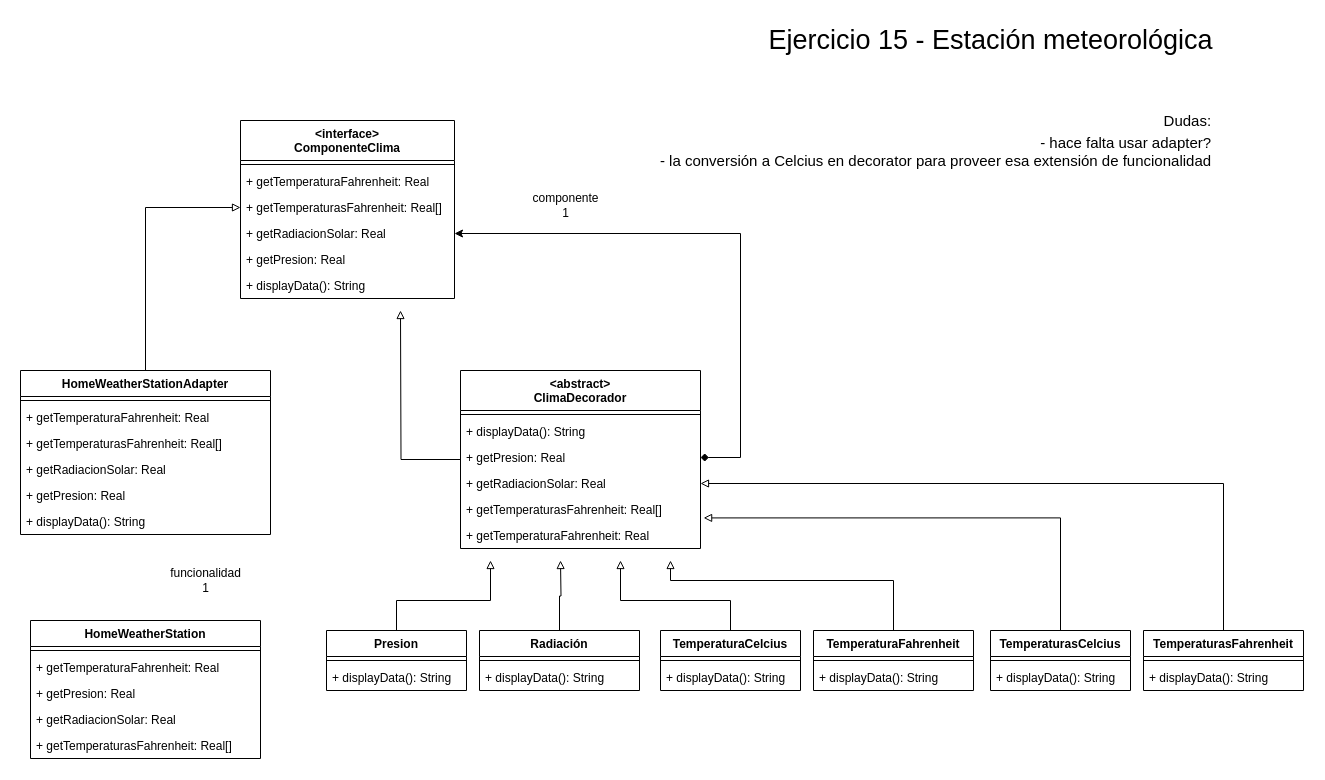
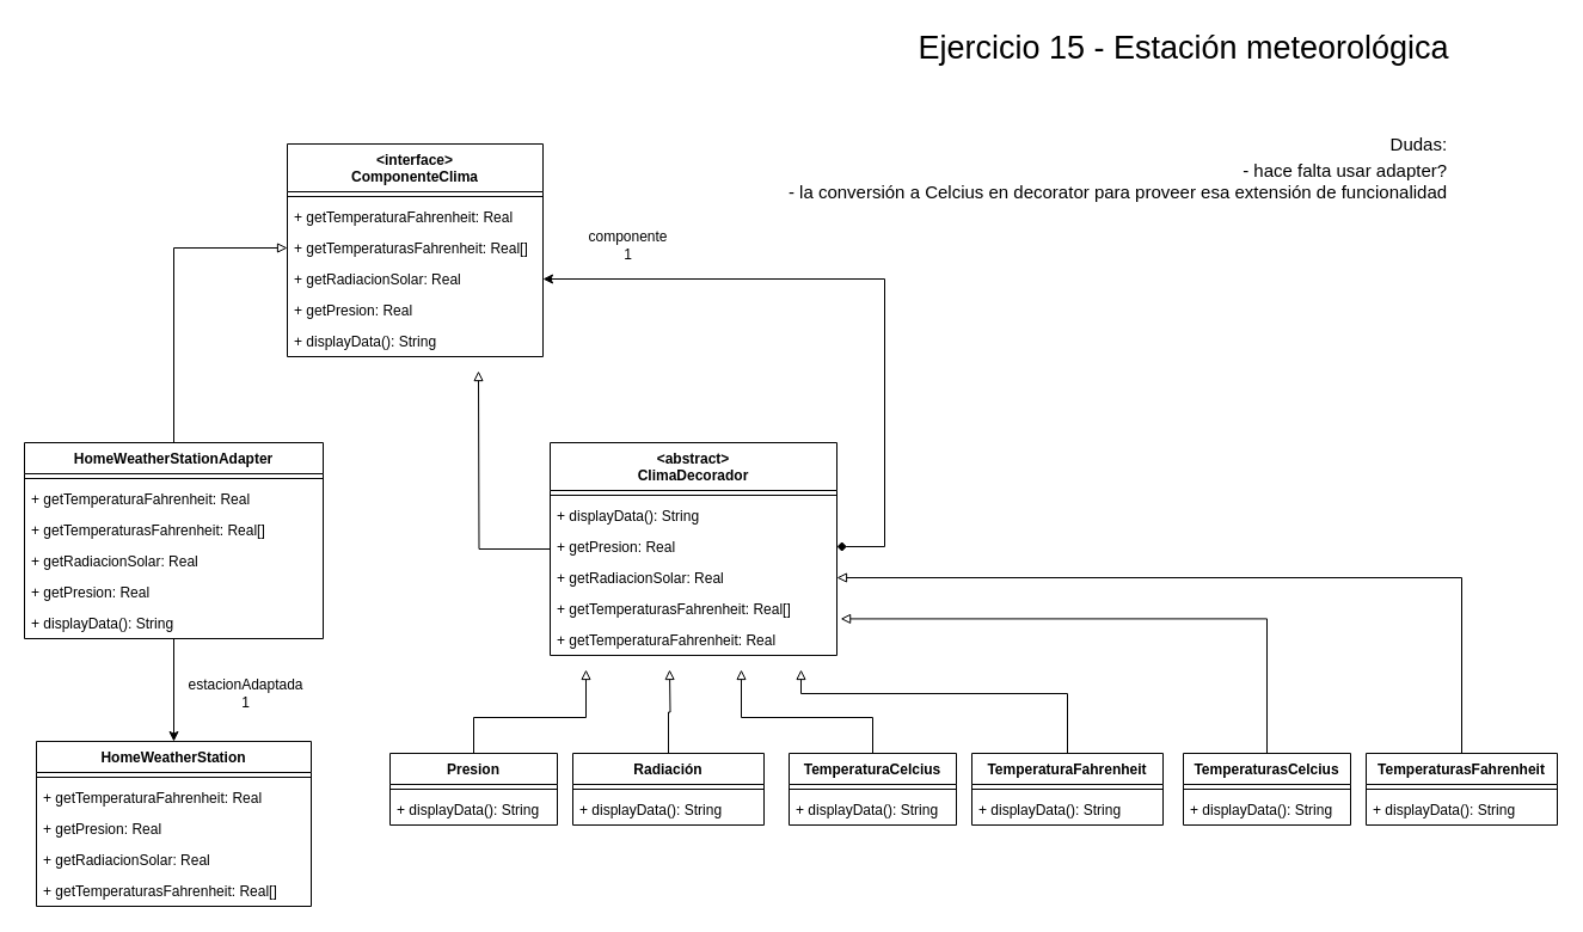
  <mxCell id="0" />
  <mxCell id="1" parent="0" />
  <mxCell id="2" value="HomeWeatherStation" style="swimlane;fontStyle=1;align=center;verticalAlign=top;childLayout=stackLayout;horizontal=1;startSize=26;horizontalStack=0;resizeParent=1;resizeParentMax=0;resizeLast=0;collapsible=1;marginBottom=0;" vertex="1" parent="1"><mxGeometry x="30" y="620" width="230" height="138" as="geometry" /></mxCell>
  <mxCell id="3" value="" style="line;strokeWidth=1;fillColor=none;align=left;verticalAlign=middle;spacingTop=-1;spacingLeft=3;spacingRight=3;rotatable=0;labelPosition=right;points=[];portConstraint=eastwest;" vertex="1" parent="2"><mxGeometry y="26" width="230" height="8" as="geometry" /></mxCell>
  <mxCell id="4" value="+ getTemperaturaFahrenheit: Real" style="text;strokeColor=none;fillColor=none;align=left;verticalAlign=top;spacingLeft=4;spacingRight=4;overflow=hidden;rotatable=0;points=[[0,0.5],[1,0.5]];portConstraint=eastwest;" vertex="1" parent="2"><mxGeometry y="34" width="230" height="26" as="geometry" /></mxCell>
  <mxCell id="5" value="+ getPresion: Real" style="text;strokeColor=none;fillColor=none;align=left;verticalAlign=top;spacingLeft=4;spacingRight=4;overflow=hidden;rotatable=0;points=[[0,0.5],[1,0.5]];portConstraint=eastwest;" vertex="1" parent="2"><mxGeometry y="60" width="230" height="26" as="geometry" /></mxCell>
  <mxCell id="6" value="+ getRadiacionSolar: Real" style="text;strokeColor=none;fillColor=none;align=left;verticalAlign=top;spacingLeft=4;spacingRight=4;overflow=hidden;rotatable=0;points=[[0,0.5],[1,0.5]];portConstraint=eastwest;" vertex="1" parent="2"><mxGeometry y="86" width="230" height="26" as="geometry" /></mxCell>
  <mxCell id="7" value="+ getTemperaturasFahrenheit: Real[]" style="text;strokeColor=none;fillColor=none;align=left;verticalAlign=top;spacingLeft=4;spacingRight=4;overflow=hidden;rotatable=0;points=[[0,0.5],[1,0.5]];portConstraint=eastwest;" vertex="1" parent="2"><mxGeometry y="112" width="230" height="26" as="geometry" /></mxCell>
+ <mxCell id="8" style="edgeStyle=orthogonalEdgeStyle;rounded=0;orthogonalLoop=1;jettySize=auto;html=1;entryX=0.5;entryY=0;entryDx=0;entryDy=0;startArrow=none;startFill=0;" edge="1" parent="1" source="10" target="2"><mxGeometry relative="1" as="geometry" /></mxCell>
  <mxCell id="9" style="edgeStyle=orthogonalEdgeStyle;rounded=0;orthogonalLoop=1;jettySize=auto;html=1;entryX=0;entryY=0.5;entryDx=0;entryDy=0;startArrow=none;startFill=0;endArrow=block;endFill=0;" edge="1" parent="1" source="10" target="20"><mxGeometry relative="1" as="geometry" /></mxCell>
  <mxCell id="10" value="HomeWeatherStationAdapter" style="swimlane;fontStyle=1;align=center;verticalAlign=top;childLayout=stackLayout;horizontal=1;startSize=26;horizontalStack=0;resizeParent=1;resizeParentMax=0;resizeLast=0;collapsible=1;marginBottom=0;" vertex="1" parent="1"><mxGeometry x="20" y="370" width="250" height="164" as="geometry" /></mxCell>
  <mxCell id="11" value="" style="line;strokeWidth=1;fillColor=none;align=left;verticalAlign=middle;spacingTop=-1;spacingLeft=3;spacingRight=3;rotatable=0;labelPosition=right;points=[];portConstraint=eastwest;" vertex="1" parent="10"><mxGeometry y="26" width="250" height="8" as="geometry" /></mxCell>
  <mxCell id="12" value="+ getTemperaturaFahrenheit: Real" style="text;strokeColor=none;fillColor=none;align=left;verticalAlign=top;spacingLeft=4;spacingRight=4;overflow=hidden;rotatable=0;points=[[0,0.5],[1,0.5]];portConstraint=eastwest;" vertex="1" parent="10"><mxGeometry y="34" width="250" height="26" as="geometry" /></mxCell>
  <mxCell id="13" value="+ getTemperaturasFahrenheit: Real[]" style="text;strokeColor=none;fillColor=none;align=left;verticalAlign=top;spacingLeft=4;spacingRight=4;overflow=hidden;rotatable=0;points=[[0,0.5],[1,0.5]];portConstraint=eastwest;" vertex="1" parent="10"><mxGeometry y="60" width="250" height="26" as="geometry" /></mxCell>
  <mxCell id="14" value="+ getRadiacionSolar: Real" style="text;strokeColor=none;fillColor=none;align=left;verticalAlign=top;spacingLeft=4;spacingRight=4;overflow=hidden;rotatable=0;points=[[0,0.5],[1,0.5]];portConstraint=eastwest;" vertex="1" parent="10"><mxGeometry y="86" width="250" height="26" as="geometry" /></mxCell>
  <mxCell id="15" value="+ getPresion: Real" style="text;strokeColor=none;fillColor=none;align=left;verticalAlign=top;spacingLeft=4;spacingRight=4;overflow=hidden;rotatable=0;points=[[0,0.5],[1,0.5]];portConstraint=eastwest;" vertex="1" parent="10"><mxGeometry y="112" width="250" height="26" as="geometry" /></mxCell>
  <mxCell id="16" value="+ displayData(): String" style="text;strokeColor=none;fillColor=none;align=left;verticalAlign=top;spacingLeft=4;spacingRight=4;overflow=hidden;rotatable=0;points=[[0,0.5],[1,0.5]];portConstraint=eastwest;" vertex="1" parent="10"><mxGeometry y="138" width="250" height="26" as="geometry" /></mxCell>
  <mxCell id="17" value="&lt;interface&gt;&#10;ComponenteClima" style="swimlane;fontStyle=1;align=center;verticalAlign=top;childLayout=stackLayout;horizontal=1;startSize=40;horizontalStack=0;resizeParent=1;resizeParentMax=0;resizeLast=0;collapsible=1;marginBottom=0;" vertex="1" parent="1"><mxGeometry x="240" y="120" width="214" height="178" as="geometry" /></mxCell>
  <mxCell id="18" value="" style="line;strokeWidth=1;fillColor=none;align=left;verticalAlign=middle;spacingTop=-1;spacingLeft=3;spacingRight=3;rotatable=0;labelPosition=right;points=[];portConstraint=eastwest;" vertex="1" parent="17"><mxGeometry y="40" width="214" height="8" as="geometry" /></mxCell>
  <mxCell id="19" value="+ getTemperaturaFahrenheit: Real" style="text;strokeColor=none;fillColor=none;align=left;verticalAlign=top;spacingLeft=4;spacingRight=4;overflow=hidden;rotatable=0;points=[[0,0.5],[1,0.5]];portConstraint=eastwest;" vertex="1" parent="17"><mxGeometry y="48" width="214" height="26" as="geometry" /></mxCell>
  <mxCell id="20" value="+ getTemperaturasFahrenheit: Real[]" style="text;strokeColor=none;fillColor=none;align=left;verticalAlign=top;spacingLeft=4;spacingRight=4;overflow=hidden;rotatable=0;points=[[0,0.5],[1,0.5]];portConstraint=eastwest;" vertex="1" parent="17"><mxGeometry y="74" width="214" height="26" as="geometry" /></mxCell>
  <mxCell id="21" value="+ getRadiacionSolar: Real" style="text;strokeColor=none;fillColor=none;align=left;verticalAlign=top;spacingLeft=4;spacingRight=4;overflow=hidden;rotatable=0;points=[[0,0.5],[1,0.5]];portConstraint=eastwest;" vertex="1" parent="17"><mxGeometry y="100" width="214" height="26" as="geometry" /></mxCell>
  <mxCell id="22" value="+ getPresion: Real" style="text;strokeColor=none;fillColor=none;align=left;verticalAlign=top;spacingLeft=4;spacingRight=4;overflow=hidden;rotatable=0;points=[[0,0.5],[1,0.5]];portConstraint=eastwest;" vertex="1" parent="17"><mxGeometry y="126" width="214" height="26" as="geometry" /></mxCell>
  <mxCell id="23" value="+ displayData(): String" style="text;strokeColor=none;fillColor=none;align=left;verticalAlign=top;spacingLeft=4;spacingRight=4;overflow=hidden;rotatable=0;points=[[0,0.5],[1,0.5]];portConstraint=eastwest;" vertex="1" parent="17"><mxGeometry y="152" width="214" height="26" as="geometry" /></mxCell>
  <mxCell id="24" style="edgeStyle=orthogonalEdgeStyle;rounded=0;orthogonalLoop=1;jettySize=auto;html=1;startArrow=none;startFill=0;endArrow=block;endFill=0;" edge="1" parent="1" source="25"><mxGeometry relative="1" as="geometry"><mxPoint x="400" y="310" as="targetPoint" /></mxGeometry></mxCell>
  <mxCell id="25" value="&lt;abstract&gt;&#10;ClimaDecorador" style="swimlane;fontStyle=1;align=center;verticalAlign=top;childLayout=stackLayout;horizontal=1;startSize=40;horizontalStack=0;resizeParent=1;resizeParentMax=0;resizeLast=0;collapsible=1;marginBottom=0;" vertex="1" parent="1"><mxGeometry x="460" y="370" width="240" height="178" as="geometry" /></mxCell>
  <mxCell id="26" value="" style="line;strokeWidth=1;fillColor=none;align=left;verticalAlign=middle;spacingTop=-1;spacingLeft=3;spacingRight=3;rotatable=0;labelPosition=right;points=[];portConstraint=eastwest;" vertex="1" parent="25"><mxGeometry y="40" width="240" height="8" as="geometry" /></mxCell>
  <mxCell id="27" value="+ displayData(): String" style="text;strokeColor=none;fillColor=none;align=left;verticalAlign=top;spacingLeft=4;spacingRight=4;overflow=hidden;rotatable=0;points=[[0,0.5],[1,0.5]];portConstraint=eastwest;" vertex="1" parent="25"><mxGeometry y="48" width="240" height="26" as="geometry" /></mxCell>
  <mxCell id="28" value="+ getPresion: Real" style="text;strokeColor=none;fillColor=none;align=left;verticalAlign=top;spacingLeft=4;spacingRight=4;overflow=hidden;rotatable=0;points=[[0,0.5],[1,0.5]];portConstraint=eastwest;" vertex="1" parent="25"><mxGeometry y="74" width="240" height="26" as="geometry" /></mxCell>
  <mxCell id="29" value="+ getRadiacionSolar: Real" style="text;strokeColor=none;fillColor=none;align=left;verticalAlign=top;spacingLeft=4;spacingRight=4;overflow=hidden;rotatable=0;points=[[0,0.5],[1,0.5]];portConstraint=eastwest;" vertex="1" parent="25"><mxGeometry y="100" width="240" height="26" as="geometry" /></mxCell>
  <mxCell id="30" value="+ getTemperaturasFahrenheit: Real[]" style="text;strokeColor=none;fillColor=none;align=left;verticalAlign=top;spacingLeft=4;spacingRight=4;overflow=hidden;rotatable=0;points=[[0,0.5],[1,0.5]];portConstraint=eastwest;" vertex="1" parent="25"><mxGeometry y="126" width="240" height="26" as="geometry" /></mxCell>
  <mxCell id="31" value="+ getTemperaturaFahrenheit: Real" style="text;strokeColor=none;fillColor=none;align=left;verticalAlign=top;spacingLeft=4;spacingRight=4;overflow=hidden;rotatable=0;points=[[0,0.5],[1,0.5]];portConstraint=eastwest;" vertex="1" parent="25"><mxGeometry y="152" width="240" height="26" as="geometry" /></mxCell>
- <mxCell id="32" value="componente&lt;br&gt;1" style="text;html=1;align=center;verticalAlign=middle;resizable=0;points=[];autosize=1;strokeColor=none;fillColor=none;" vertex="1" parent="1"><mxGeometry x="525" y="190" width="80" height="30" as="geometry" /></mxCell>
- <mxCell id="33" value="funcionalidad&lt;br&gt;1" style="text;html=1;align=center;verticalAlign=middle;resizable=0;points=[];autosize=1;strokeColor=none;fillColor=none;" vertex="1" parent="1"><mxGeometry x="150" y="565" width="110" height="30" as="geometry" /></mxCell>
+ <mxCell id="32" value="componente&lt;br&gt;1" style="text;html=1;align=center;verticalAlign=middle;resizable=0;points=[];autosize=1;strokeColor=none;fillColor=none;" vertex="1" parent="1"><mxGeometry x="485" y="190" width="80" height="30" as="geometry" /></mxCell>
+ <mxCell id="33" value="estacionAdaptada&lt;br&gt;1" style="text;html=1;align=center;verticalAlign=middle;resizable=0;points=[];autosize=1;strokeColor=none;fillColor=none;" vertex="1" parent="1"><mxGeometry x="150" y="565" width="110" height="30" as="geometry" /></mxCell>
  <mxCell id="34" style="edgeStyle=orthogonalEdgeStyle;rounded=0;orthogonalLoop=1;jettySize=auto;html=1;entryX=1;entryY=0.5;entryDx=0;entryDy=0;startArrow=diamond;startFill=1;endArrow=classic;endFill=1;" edge="1" parent="1" source="28" target="21"><mxGeometry relative="1" as="geometry"><Array as="points"><mxPoint x="740" y="457" /><mxPoint x="740" y="233" /></Array></mxGeometry></mxCell>
  <mxCell id="35" style="edgeStyle=orthogonalEdgeStyle;rounded=0;orthogonalLoop=1;jettySize=auto;html=1;startArrow=none;startFill=0;endArrow=block;endFill=0;" edge="1" parent="1" source="36"><mxGeometry relative="1" as="geometry"><mxPoint x="490" y="560" as="targetPoint" /><Array as="points"><mxPoint x="396" y="600" /><mxPoint x="490" y="600" /></Array></mxGeometry></mxCell>
  <mxCell id="36" value="Presion" style="swimlane;fontStyle=1;align=center;verticalAlign=top;childLayout=stackLayout;horizontal=1;startSize=26;horizontalStack=0;resizeParent=1;resizeParentMax=0;resizeLast=0;collapsible=1;marginBottom=0;" vertex="1" parent="1"><mxGeometry x="326" y="630" width="140" height="60" as="geometry" /></mxCell>
  <mxCell id="37" value="" style="line;strokeWidth=1;fillColor=none;align=left;verticalAlign=middle;spacingTop=-1;spacingLeft=3;spacingRight=3;rotatable=0;labelPosition=right;points=[];portConstraint=eastwest;" vertex="1" parent="36"><mxGeometry y="26" width="140" height="8" as="geometry" /></mxCell>
  <mxCell id="38" value="+ displayData(): String" style="text;strokeColor=none;fillColor=none;align=left;verticalAlign=top;spacingLeft=4;spacingRight=4;overflow=hidden;rotatable=0;points=[[0,0.5],[1,0.5]];portConstraint=eastwest;" vertex="1" parent="36"><mxGeometry y="34" width="140" height="26" as="geometry" /></mxCell>
  <mxCell id="39" style="edgeStyle=orthogonalEdgeStyle;rounded=0;orthogonalLoop=1;jettySize=auto;html=1;startArrow=none;startFill=0;endArrow=block;endFill=0;" edge="1" parent="1" source="40"><mxGeometry relative="1" as="geometry"><mxPoint x="560" y="560" as="targetPoint" /></mxGeometry></mxCell>
  <mxCell id="40" value="Radiación" style="swimlane;fontStyle=1;align=center;verticalAlign=top;childLayout=stackLayout;horizontal=1;startSize=26;horizontalStack=0;resizeParent=1;resizeParentMax=0;resizeLast=0;collapsible=1;marginBottom=0;" vertex="1" parent="1"><mxGeometry x="479" y="630" width="160" height="60" as="geometry" /></mxCell>
  <mxCell id="41" value="" style="line;strokeWidth=1;fillColor=none;align=left;verticalAlign=middle;spacingTop=-1;spacingLeft=3;spacingRight=3;rotatable=0;labelPosition=right;points=[];portConstraint=eastwest;" vertex="1" parent="40"><mxGeometry y="26" width="160" height="8" as="geometry" /></mxCell>
  <mxCell id="42" value="+ displayData(): String" style="text;strokeColor=none;fillColor=none;align=left;verticalAlign=top;spacingLeft=4;spacingRight=4;overflow=hidden;rotatable=0;points=[[0,0.5],[1,0.5]];portConstraint=eastwest;" vertex="1" parent="40"><mxGeometry y="34" width="160" height="26" as="geometry" /></mxCell>
  <mxCell id="43" style="edgeStyle=orthogonalEdgeStyle;rounded=0;orthogonalLoop=1;jettySize=auto;html=1;startArrow=none;startFill=0;endArrow=block;endFill=0;" edge="1" parent="1" source="44"><mxGeometry relative="1" as="geometry"><mxPoint x="620" y="560" as="targetPoint" /><Array as="points"><mxPoint x="730" y="600" /><mxPoint x="620" y="600" /></Array></mxGeometry></mxCell>
  <mxCell id="44" value="TemperaturaCelcius" style="swimlane;fontStyle=1;align=center;verticalAlign=top;childLayout=stackLayout;horizontal=1;startSize=26;horizontalStack=0;resizeParent=1;resizeParentMax=0;resizeLast=0;collapsible=1;marginBottom=0;" vertex="1" parent="1"><mxGeometry x="660" y="630" width="140" height="60" as="geometry" /></mxCell>
  <mxCell id="45" value="" style="line;strokeWidth=1;fillColor=none;align=left;verticalAlign=middle;spacingTop=-1;spacingLeft=3;spacingRight=3;rotatable=0;labelPosition=right;points=[];portConstraint=eastwest;" vertex="1" parent="44"><mxGeometry y="26" width="140" height="8" as="geometry" /></mxCell>
  <mxCell id="46" value="+ displayData(): String" style="text;strokeColor=none;fillColor=none;align=left;verticalAlign=top;spacingLeft=4;spacingRight=4;overflow=hidden;rotatable=0;points=[[0,0.5],[1,0.5]];portConstraint=eastwest;" vertex="1" parent="44"><mxGeometry y="34" width="140" height="26" as="geometry" /></mxCell>
  <mxCell id="47" style="edgeStyle=orthogonalEdgeStyle;rounded=0;orthogonalLoop=1;jettySize=auto;html=1;startArrow=none;startFill=0;endArrow=block;endFill=0;" edge="1" parent="1" source="48"><mxGeometry relative="1" as="geometry"><mxPoint x="670" y="560" as="targetPoint" /><Array as="points"><mxPoint x="893" y="580" /><mxPoint x="670" y="580" /></Array></mxGeometry></mxCell>
  <mxCell id="48" value="TemperaturaFahrenheit" style="swimlane;fontStyle=1;align=center;verticalAlign=top;childLayout=stackLayout;horizontal=1;startSize=26;horizontalStack=0;resizeParent=1;resizeParentMax=0;resizeLast=0;collapsible=1;marginBottom=0;" vertex="1" parent="1"><mxGeometry x="813" y="630" width="160" height="60" as="geometry" /></mxCell>
  <mxCell id="49" value="" style="line;strokeWidth=1;fillColor=none;align=left;verticalAlign=middle;spacingTop=-1;spacingLeft=3;spacingRight=3;rotatable=0;labelPosition=right;points=[];portConstraint=eastwest;" vertex="1" parent="48"><mxGeometry y="26" width="160" height="8" as="geometry" /></mxCell>
  <mxCell id="50" value="+ displayData(): String" style="text;strokeColor=none;fillColor=none;align=left;verticalAlign=top;spacingLeft=4;spacingRight=4;overflow=hidden;rotatable=0;points=[[0,0.5],[1,0.5]];portConstraint=eastwest;" vertex="1" parent="48"><mxGeometry y="34" width="160" height="26" as="geometry" /></mxCell>
  <mxCell id="51" style="edgeStyle=orthogonalEdgeStyle;rounded=0;orthogonalLoop=1;jettySize=auto;html=1;entryX=1.013;entryY=-0.176;entryDx=0;entryDy=0;entryPerimeter=0;startArrow=none;startFill=0;endArrow=block;endFill=0;" edge="1" parent="1" source="52" target="31"><mxGeometry relative="1" as="geometry" /></mxCell>
  <mxCell id="52" value="TemperaturasCelcius" style="swimlane;fontStyle=1;align=center;verticalAlign=top;childLayout=stackLayout;horizontal=1;startSize=26;horizontalStack=0;resizeParent=1;resizeParentMax=0;resizeLast=0;collapsible=1;marginBottom=0;" vertex="1" parent="1"><mxGeometry x="990" y="630" width="140" height="60" as="geometry" /></mxCell>
  <mxCell id="53" value="" style="line;strokeWidth=1;fillColor=none;align=left;verticalAlign=middle;spacingTop=-1;spacingLeft=3;spacingRight=3;rotatable=0;labelPosition=right;points=[];portConstraint=eastwest;" vertex="1" parent="52"><mxGeometry y="26" width="140" height="8" as="geometry" /></mxCell>
  <mxCell id="54" value="+ displayData(): String" style="text;strokeColor=none;fillColor=none;align=left;verticalAlign=top;spacingLeft=4;spacingRight=4;overflow=hidden;rotatable=0;points=[[0,0.5],[1,0.5]];portConstraint=eastwest;" vertex="1" parent="52"><mxGeometry y="34" width="140" height="26" as="geometry" /></mxCell>
  <mxCell id="55" style="edgeStyle=orthogonalEdgeStyle;rounded=0;orthogonalLoop=1;jettySize=auto;html=1;entryX=1;entryY=0.5;entryDx=0;entryDy=0;startArrow=none;startFill=0;endArrow=block;endFill=0;" edge="1" parent="1" source="56" target="29"><mxGeometry relative="1" as="geometry" /></mxCell>
  <mxCell id="56" value="TemperaturasFahrenheit" style="swimlane;fontStyle=1;align=center;verticalAlign=top;childLayout=stackLayout;horizontal=1;startSize=26;horizontalStack=0;resizeParent=1;resizeParentMax=0;resizeLast=0;collapsible=1;marginBottom=0;" vertex="1" parent="1"><mxGeometry x="1143" y="630" width="160" height="60" as="geometry" /></mxCell>
  <mxCell id="57" value="" style="line;strokeWidth=1;fillColor=none;align=left;verticalAlign=middle;spacingTop=-1;spacingLeft=3;spacingRight=3;rotatable=0;labelPosition=right;points=[];portConstraint=eastwest;" vertex="1" parent="56"><mxGeometry y="26" width="160" height="8" as="geometry" /></mxCell>
  <mxCell id="58" value="+ displayData(): String" style="text;strokeColor=none;fillColor=none;align=left;verticalAlign=top;spacingLeft=4;spacingRight=4;overflow=hidden;rotatable=0;points=[[0,0.5],[1,0.5]];portConstraint=eastwest;" vertex="1" parent="56"><mxGeometry y="34" width="160" height="26" as="geometry" /></mxCell>
  <mxCell id="59" value="Ejercicio 15 - Estación meteorológica" style="text;html=1;align=center;verticalAlign=middle;resizable=0;points=[];autosize=1;strokeColor=none;fillColor=none;fontSize=27;" vertex="1" parent="1"><mxGeometry x="760" y="20" width="460" height="40" as="geometry" /></mxCell>
  <mxCell id="60" value="&lt;div style=&quot;text-align: right;&quot;&gt;&lt;span style=&quot;font-size: 15px; background-color: initial;&quot;&gt;Dudas:&lt;/span&gt;&lt;/div&gt;&lt;font style=&quot;font-size: 15px;&quot;&gt;&lt;div style=&quot;text-align: right;&quot;&gt;&lt;span style=&quot;background-color: initial;&quot;&gt;- hace falta usar adapter?&lt;/span&gt;&lt;/div&gt;&lt;div style=&quot;text-align: right;&quot;&gt;&lt;span style=&quot;background-color: initial;&quot;&gt;- la conversión a Celcius en decorator para proveer esa extensión de funcionalidad&lt;/span&gt;&lt;/div&gt;&lt;/font&gt;" style="text;html=1;align=center;verticalAlign=middle;resizable=0;points=[];autosize=1;strokeColor=none;fillColor=none;fontSize=27;" vertex="1" parent="1"><mxGeometry x="650" y="80" width="570" height="110" as="geometry" /></mxCell>
